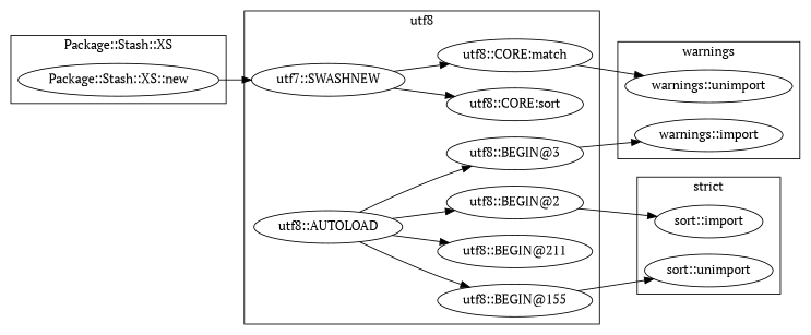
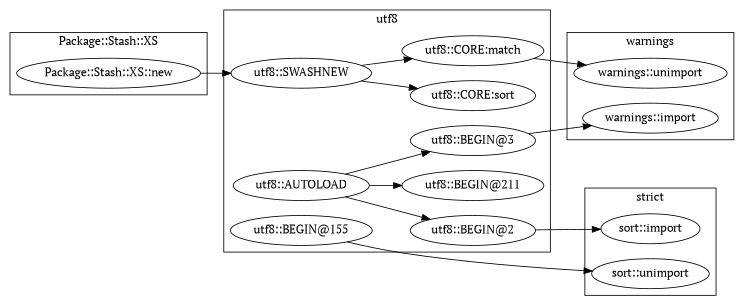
  digraph {
    fontname="PT Serif"
    rankdir=LR
    node [fontname="PT Serif"]
    edge [fontname="PT Serif"]
    n1 [label="sort::import"]
    n2 [label="sort::unimport"]
    "warnings::unimport"
    "warnings::import"
    "Package::Stash::XS::new"
    "utf8::AUTOLOAD"
    "utf8::CORE:match"
    "utf8::CORE:sort"
    "utf8::BEGIN@2"
-   "utf8::SWASHNEW" [label="utf7::SWASHNEW"]
+   "utf8::SWASHNEW"
    "utf8::BEGIN@3"
    "utf8::BEGIN@211"
    "utf8::BEGIN@155"
    subgraph cluster_1 {
      label="strict"
      n1
      n2
    }
    subgraph cluster_2 {
      label=warnings
      "warnings::unimport"
      "warnings::import"
    }
    subgraph cluster_3 {
      label="Package::Stash::XS"
      "Package::Stash::XS::new"
    }
    subgraph cluster_4 {
      label=utf8
      "utf8::AUTOLOAD"
      "utf8::CORE:match"
      "utf8::CORE:sort"
      "utf8::BEGIN@2"
      "utf8::SWASHNEW"
      "utf8::BEGIN@3"
      "utf8::BEGIN@211"
      "utf8::BEGIN@155"
    }
    "Package::Stash::XS::new" -> "utf8::SWASHNEW"
    "utf8::AUTOLOAD" -> "utf8::BEGIN@2"
    "utf8::AUTOLOAD" -> "utf8::BEGIN@3"
    "utf8::AUTOLOAD" -> "utf8::BEGIN@211"
-   "utf8::AUTOLOAD" -> "utf8::BEGIN@155"
    "utf8::CORE:match" -> "warnings::unimport"
    "utf8::BEGIN@2" -> n1
    "utf8::SWASHNEW" -> "utf8::CORE:match"
    "utf8::SWASHNEW" -> "utf8::CORE:sort"
    "utf8::BEGIN@3" -> "warnings::import"
    "utf8::BEGIN@155" -> n2
  }
